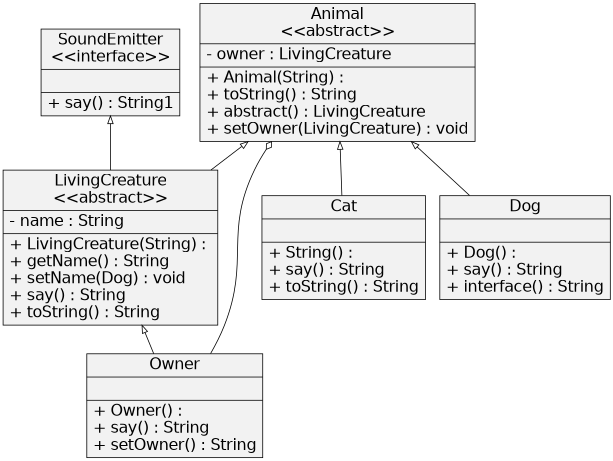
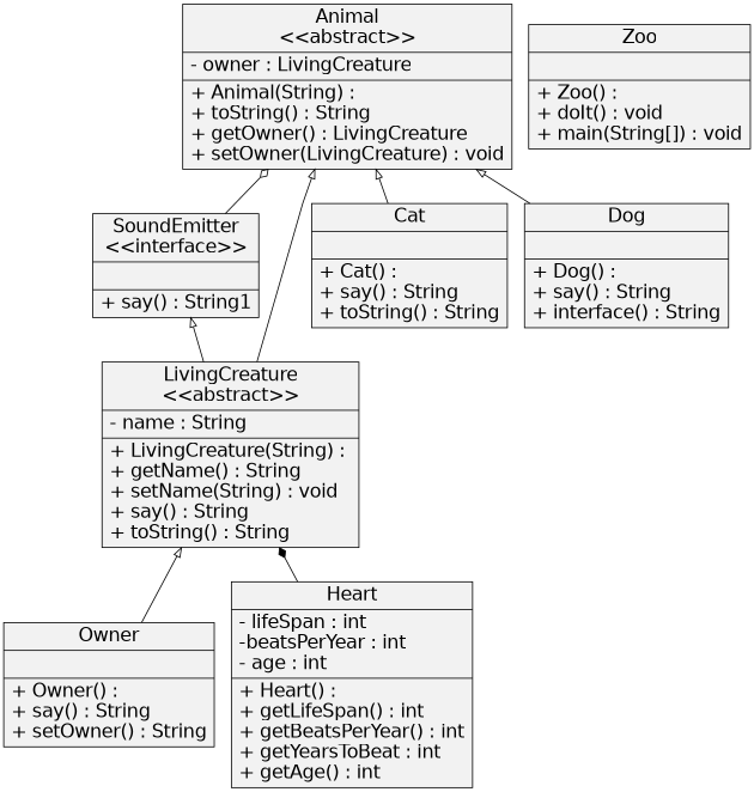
  digraph {
    fontname="Bitstream Vera Sans"
    fontsize=20
    node [fillcolor=gray95 fontname="Bitstream Vera Sans" fontsize=20 shape=record style=filled]
    edge [arrowtail=empty dir=back fontname="Bitstream Vera Sans" fontsize=20]
    n1 [label="{SoundEmitter\n\<\<interface\>\>||+ say() : String\1}"]
-   n2 [label="{LivingCreature\n\<\<abstract\>\>|- name : String\l|+ LivingCreature(String) : \l+ getName() : String\l+ setName(Dog) : void\l+ say() : String\l+ toString() : String\l}"]
+   n2 [label="{LivingCreature\n\<\<abstract\>\>|- name : String\l|+ LivingCreature(String) : \l+ getName() : String\l+ setName(String) : void\l+ say() : String\l+ toString() : String\l}"]
    n3 [label="{Owner||+ Owner() :\l+ say() : String\l+ setOwner() : String\l}"]
-   n5 [label="{Animal\n\<\<abstract\>\>|- owner : LivingCreature\l|+ Animal(String) : \l+ toString() : String\l+ abstract() : LivingCreature\l+ setOwner(LivingCreature) : void\l }"]
-   n6 [label="{Cat||+ String() :\l+ say() : String\l+ toString() : String\l}"]
+   n4 [label="{Heart|- lifeSpan : int\l-beatsPerYear : int\l- age : int\l|+ Heart() :\l+ getLifeSpan() : int\l+ getBeatsPerYear() : int\l+ getYearsToBeat : int\l+ getAge() : int\l}"]
+   n5 [label="{Animal\n\<\<abstract\>\>|- owner : LivingCreature\l|+ Animal(String) : \l+ toString() : String\l+ getOwner() : LivingCreature\l+ setOwner(LivingCreature) : void\l }"]
+   n6 [label="{Cat||+ Cat() :\l+ say() : String\l+ toString() : String\l}"]
    n7 [label="{Dog||+ Dog() :\l+ say() : String\l+ interface() : String\l}"]
+   n8 [label="{Zoo||+ Zoo() :\l+ doIt() : void\l+ main(String[]) : void\l}"]
    n1 -> n2
    n2 -> n3
+   n2 -> n4 [arrowtail=diamond constraints=false]
    n5 -> n2
-   n5 -> n3 [arrowtail=odiamond constraints=false]
+   n5 -> n1 [arrowtail=odiamond constraints=false]
    n5 -> n6
    n5 -> n7
  }
